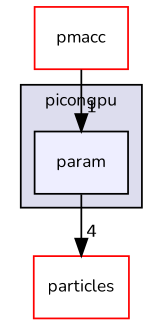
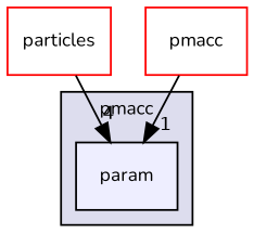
  digraph {
    compound=true
    fontname=Nunito
    node [fillcolor=white fontname=Nunito fontsize=10 shape=box style=filled color=red]
    edge [fontname=Nunito labeldistance=1.5 labelfontname=Helvetica labelfontsize=10]
    n1 [fillcolor="#eeeeff" label=param pencolor=black color=""]
    n2 [label=particles]
    n3 [label=pmacc]
    subgraph cluster_1 {
      bgcolor="#ddddee"
      fontsize=10
-     label=picongpu
+     label=pmacc
      pencolor=black
      n1
    }
-   n1 -> n2 [headlabel=4]
+   n2 -> n1 [headlabel=4]
    n3 -> n1 [headlabel=1]
  }
